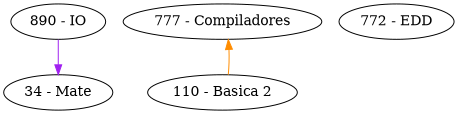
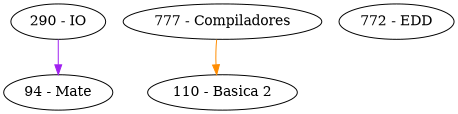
  digraph {
    rankdir=TB
-   n1 [label="34 - Mate"]
+   n1 [label="94 - Mate"]
    n2 [label="777 - Compiladores"]
    n3 [label="772 - EDD"]
    n4 [label="110 - Basica 2"]
-   n5 [label="890 - IO"]
-   n4 -> n2 [color=darkorange]
+   n5 [label="290 - IO"]
+   n2 -> n4 [color=darkorange]
    n5 -> n1 [color=purple]
  }
